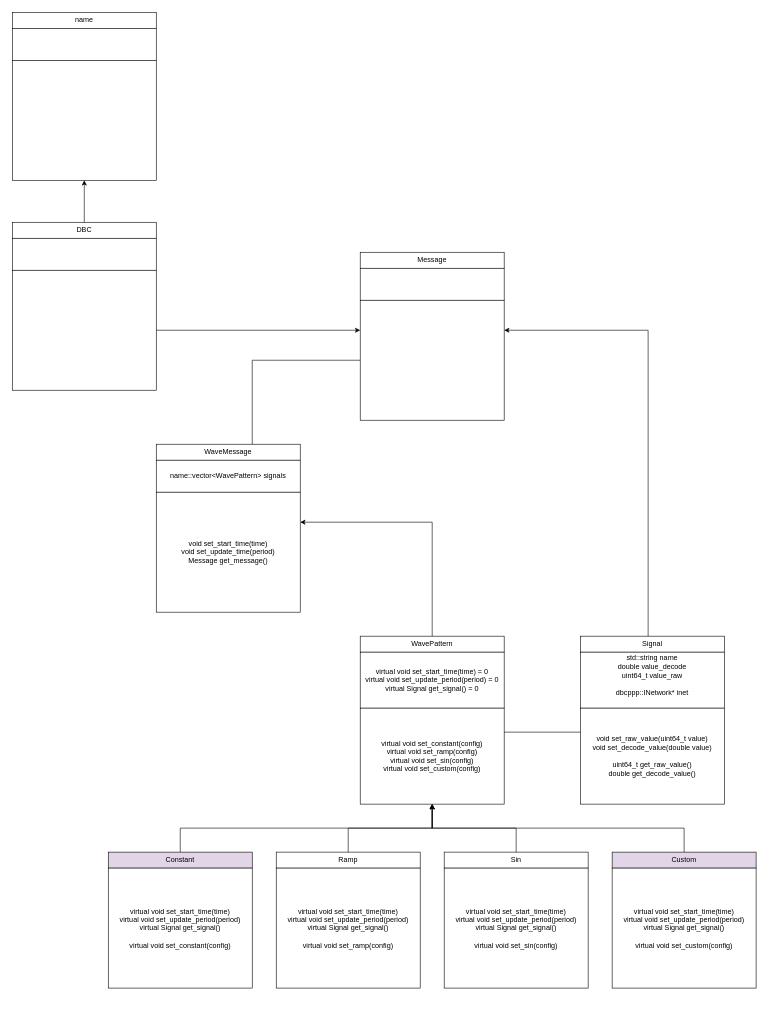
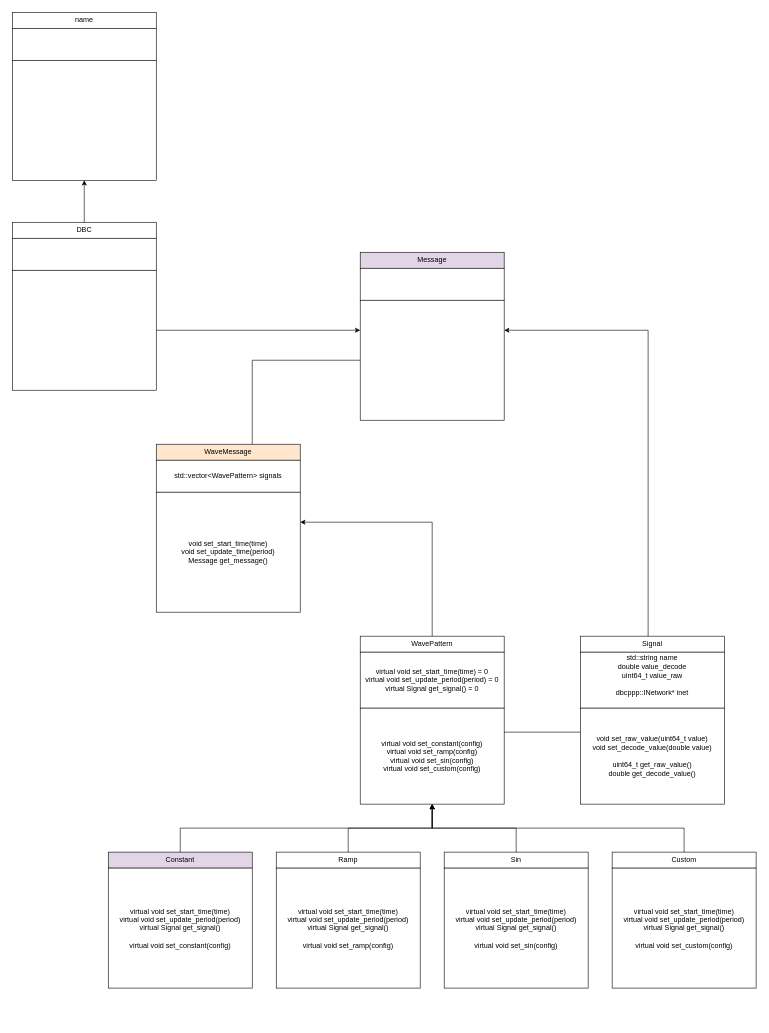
  <mxCell id="0" />
  <mxCell id="1" parent="0" />
  <mxCell id="2" value="" style="group" parent="1" vertex="1" connectable="0"><mxGeometry x="600" y="1060" width="240" height="280" as="geometry" /></mxCell>
  <mxCell id="3" value="" style="group" parent="2" vertex="1" connectable="0"><mxGeometry x="20" width="220" height="120" as="geometry" /></mxCell>
  <mxCell id="4" value="WavePattern" style="rounded=0;whiteSpace=wrap;html=1;" parent="3" vertex="1"><mxGeometry x="-20" width="240" height="26.67" as="geometry" /></mxCell>
  <mxCell id="5" value="virtual void set_start_time(time) = 0&lt;div&gt;virtual void set_update_period(period) = 0&lt;/div&gt;&lt;div&gt;virtual Signal get_signal() = 0&lt;/div&gt;" style="rounded=0;whiteSpace=wrap;html=1;" parent="3" vertex="1"><mxGeometry x="-20" y="26.67" width="240" height="93.33" as="geometry" /></mxCell>
  <mxCell id="6" value="virtual void set_constant(config)&lt;div&gt;virtual void set_ramp(config)&lt;/div&gt;&lt;div&gt;virtual void set_sin(config)&lt;/div&gt;&lt;div&gt;virtual void set_custom(config)&lt;/div&gt;" style="rounded=0;whiteSpace=wrap;html=1;" parent="2" vertex="1"><mxGeometry y="120" width="240" height="160" as="geometry" /></mxCell>
  <mxCell id="7" value="" style="group" parent="1" vertex="1" connectable="0"><mxGeometry x="180" y="1420" width="240" height="280" as="geometry" /></mxCell>
  <mxCell id="8" value="" style="group" parent="7" vertex="1" connectable="0"><mxGeometry x="20" width="220" height="226.67" as="geometry" /></mxCell>
  <mxCell id="9" value="Constant" style="rounded=0;whiteSpace=wrap;html=1;fillColor=#e1d5e7;" parent="8" vertex="1"><mxGeometry x="-20" width="240" height="26.67" as="geometry" /></mxCell>
  <mxCell id="10" value="&lt;div&gt;virtual void set_start_time(time)&lt;div&gt;virtual void set_update_period(period)&lt;/div&gt;&lt;/div&gt;&lt;div&gt;virtual Signal get_signal()&lt;br&gt;&lt;/div&gt;&lt;div&gt;&lt;br&gt;&lt;/div&gt;virtual void set_constant(config)" style="rounded=0;whiteSpace=wrap;html=1;" parent="8" vertex="1"><mxGeometry x="-20" y="26.67" width="240" height="200" as="geometry" /></mxCell>
  <mxCell id="11" value="" style="group" parent="1" vertex="1" connectable="0"><mxGeometry x="460" y="1420" width="240" height="280" as="geometry" /></mxCell>
  <mxCell id="12" value="" style="group" parent="11" vertex="1" connectable="0"><mxGeometry x="20" width="220" height="226.67" as="geometry" /></mxCell>
  <mxCell id="13" value="Ramp" style="rounded=0;whiteSpace=wrap;html=1;" parent="12" vertex="1"><mxGeometry x="-20" width="240" height="26.67" as="geometry" /></mxCell>
  <mxCell id="14" value="&lt;div&gt;virtual void set_start_time(time)&lt;div&gt;virtual void set_update_period(period)&lt;/div&gt;&lt;/div&gt;&lt;div&gt;virtual Signal get_signal()&lt;br&gt;&lt;/div&gt;&lt;div&gt;&lt;br&gt;&lt;/div&gt;&lt;div&gt;virtual void set_ramp(config)&lt;/div&gt;" style="rounded=0;whiteSpace=wrap;html=1;" parent="12" vertex="1"><mxGeometry x="-20" y="26.67" width="240" height="200" as="geometry" /></mxCell>
  <mxCell id="15" value="" style="group" parent="1" vertex="1" connectable="0"><mxGeometry x="740" y="1420" width="240" height="280" as="geometry" /></mxCell>
  <mxCell id="16" value="" style="group" parent="15" vertex="1" connectable="0"><mxGeometry x="20" width="220" height="226.67" as="geometry" /></mxCell>
  <mxCell id="17" value="Sin" style="rounded=0;whiteSpace=wrap;html=1;" parent="16" vertex="1"><mxGeometry x="-20" width="240" height="26.67" as="geometry" /></mxCell>
  <mxCell id="18" value="&lt;div&gt;virtual void set_start_time(time)&lt;div&gt;virtual void set_update_period(period)&lt;/div&gt;&lt;/div&gt;&lt;div&gt;virtual Signal get_signal()&lt;br&gt;&lt;/div&gt;&lt;div&gt;&lt;br&gt;&lt;/div&gt;&lt;div&gt;virtual void set_sin(config)&lt;/div&gt;" style="rounded=0;whiteSpace=wrap;html=1;" parent="16" vertex="1"><mxGeometry x="-20" y="26.67" width="240" height="200" as="geometry" /></mxCell>
  <mxCell id="19" value="" style="group" parent="1" vertex="1" connectable="0"><mxGeometry x="1020" y="1420" width="240" height="280" as="geometry" /></mxCell>
  <mxCell id="20" value="" style="group" parent="19" vertex="1" connectable="0"><mxGeometry x="20" width="220" height="226.67" as="geometry" /></mxCell>
- <mxCell id="21" value="Custom" style="rounded=0;whiteSpace=wrap;html=1;fillColor=#e1d5e7;" parent="20" vertex="1"><mxGeometry x="-20" width="240" height="26.67" as="geometry" /></mxCell>
+ <mxCell id="21" value="Custom" style="rounded=0;whiteSpace=wrap;html=1;" parent="20" vertex="1"><mxGeometry x="-20" width="240" height="26.67" as="geometry" /></mxCell>
  <mxCell id="22" value="&lt;div&gt;virtual void set_start_time(time)&lt;div&gt;virtual void set_update_period(period)&lt;/div&gt;&lt;/div&gt;&lt;div&gt;virtual Signal get_signal()&lt;br&gt;&lt;/div&gt;&lt;div&gt;&lt;br&gt;&lt;/div&gt;&lt;div&gt;virtual void set_custom(config)&lt;/div&gt;" style="rounded=0;whiteSpace=wrap;html=1;" parent="20" vertex="1"><mxGeometry x="-20" y="26.67" width="240" height="200" as="geometry" /></mxCell>
  <mxCell id="23" value="" style="group" parent="1" vertex="1" connectable="0"><mxGeometry x="260" y="740" width="240" height="280" as="geometry" /></mxCell>
  <mxCell id="24" value="" style="group" parent="23" vertex="1" connectable="0"><mxGeometry x="20" width="220" height="80" as="geometry" /></mxCell>
- <mxCell id="25" value="WaveMessage" style="rounded=0;whiteSpace=wrap;html=1;" parent="24" vertex="1"><mxGeometry x="-20" width="240" height="26.67" as="geometry" /></mxCell>
- <mxCell id="26" value="name::vector&amp;lt;WavePattern&amp;gt; signals" style="rounded=0;whiteSpace=wrap;html=1;" parent="24" vertex="1"><mxGeometry x="-20" y="26.67" width="240" height="53.33" as="geometry" /></mxCell>
+ <mxCell id="25" value="WaveMessage" style="rounded=0;whiteSpace=wrap;html=1;fillColor=#ffe6cc;" parent="24" vertex="1"><mxGeometry x="-20" width="240" height="26.67" as="geometry" /></mxCell>
+ <mxCell id="26" value="std::vector&amp;lt;WavePattern&amp;gt; signals" style="rounded=0;whiteSpace=wrap;html=1;" parent="24" vertex="1"><mxGeometry x="-20" y="26.67" width="240" height="53.33" as="geometry" /></mxCell>
  <mxCell id="27" value="&lt;div&gt;void set_start_time(time)&lt;/div&gt;&lt;div&gt;void set_update_time(period)&lt;/div&gt;Message get_message()" style="rounded=0;whiteSpace=wrap;html=1;" parent="23" vertex="1"><mxGeometry y="80" width="240" height="200" as="geometry" /></mxCell>
  <mxCell id="28" value="" style="group" parent="1" vertex="1" connectable="0"><mxGeometry x="967" y="1060" width="240" height="280" as="geometry" /></mxCell>
  <mxCell id="29" value="" style="group" parent="28" vertex="1" connectable="0"><mxGeometry x="20" width="220" height="120" as="geometry" /></mxCell>
  <mxCell id="30" value="Signal" style="rounded=0;whiteSpace=wrap;html=1;" parent="29" vertex="1"><mxGeometry x="-20" width="240" height="26.67" as="geometry" /></mxCell>
  <mxCell id="31" value="std::string name&lt;div&gt;double value_decode&lt;/div&gt;&lt;div&gt;uint64_t value_raw&lt;/div&gt;&lt;div&gt;&lt;br&gt;&lt;/div&gt;&lt;div&gt;dbcppp::INetwork* inet&lt;/div&gt;&lt;div&gt;&lt;br&gt;&lt;/div&gt;" style="rounded=0;whiteSpace=wrap;html=1;" parent="29" vertex="1"><mxGeometry x="-20" y="26.67" width="240" height="93.33" as="geometry" /></mxCell>
  <mxCell id="32" value="void set_raw_value(uint64_t value)&lt;div&gt;void set_decode_value(double value)&lt;/div&gt;&lt;div&gt;&lt;br&gt;&lt;/div&gt;&lt;div&gt;uint64_t get_raw_value()&lt;/div&gt;&lt;div&gt;double get_decode_value()&lt;/div&gt;" style="rounded=0;whiteSpace=wrap;html=1;" parent="28" vertex="1"><mxGeometry y="120" width="240" height="160" as="geometry" /></mxCell>
  <mxCell id="33" value="" style="group" parent="1" vertex="1" connectable="0"><mxGeometry x="600" y="420" width="240" height="280" as="geometry" /></mxCell>
  <mxCell id="34" value="" style="group" parent="33" vertex="1" connectable="0"><mxGeometry x="20" width="220" height="80" as="geometry" /></mxCell>
- <mxCell id="35" value="Message" style="rounded=0;whiteSpace=wrap;html=1;" parent="34" vertex="1"><mxGeometry x="-20" width="240" height="26.67" as="geometry" /></mxCell>
+ <mxCell id="35" value="Message" style="rounded=0;whiteSpace=wrap;html=1;fillColor=#e1d5e7;" parent="34" vertex="1"><mxGeometry x="-20" width="240" height="26.67" as="geometry" /></mxCell>
  <mxCell id="36" value="" style="rounded=0;whiteSpace=wrap;html=1;" parent="34" vertex="1"><mxGeometry x="-20" y="26.67" width="240" height="53.33" as="geometry" /></mxCell>
  <mxCell id="37" value="" style="rounded=0;whiteSpace=wrap;html=1;" parent="33" vertex="1"><mxGeometry y="80" width="240" height="200" as="geometry" /></mxCell>
  <mxCell id="38" style="edgeStyle=orthogonalEdgeStyle;rounded=0;orthogonalLoop=1;jettySize=auto;html=1;entryX=1;entryY=0.25;entryDx=0;entryDy=0;" parent="1" source="30" target="37" edge="1"><mxGeometry relative="1" as="geometry"><Array as="points"><mxPoint x="1080" y="550" /></Array></mxGeometry></mxCell>
  <mxCell id="39" style="edgeStyle=orthogonalEdgeStyle;rounded=0;orthogonalLoop=1;jettySize=auto;html=1;entryX=1;entryY=0.25;entryDx=0;entryDy=0;" parent="1" source="4" target="27" edge="1"><mxGeometry relative="1" as="geometry"><Array as="points"><mxPoint x="720" y="870" /></Array></mxGeometry></mxCell>
  <mxCell id="40" value="" style="endArrow=none;html=1;rounded=0;entryX=0;entryY=0.25;entryDx=0;entryDy=0;" parent="1" target="32" edge="1"><mxGeometry width="50" height="50" relative="1" as="geometry"><mxPoint x="840" y="1220" as="sourcePoint" /><mxPoint x="890" y="1170" as="targetPoint" /></mxGeometry></mxCell>
  <mxCell id="41" value="" style="endArrow=none;html=1;rounded=0;entryX=0;entryY=0.5;entryDx=0;entryDy=0;" parent="1" target="37" edge="1"><mxGeometry width="50" height="50" relative="1" as="geometry"><mxPoint x="420" y="740" as="sourcePoint" /><mxPoint x="470" y="690" as="targetPoint" /><Array as="points"><mxPoint x="420" y="600" /></Array></mxGeometry></mxCell>
  <mxCell id="42" value="" style="endArrow=classic;html=1;rounded=0;entryX=0.5;entryY=1;entryDx=0;entryDy=0;" parent="1" target="6" edge="1"><mxGeometry width="50" height="50" relative="1" as="geometry"><mxPoint x="300" y="1420" as="sourcePoint" /><mxPoint x="350" y="1370" as="targetPoint" /><Array as="points"><mxPoint x="300" y="1380" /><mxPoint x="720" y="1380" /></Array></mxGeometry></mxCell>
  <mxCell id="43" style="edgeStyle=orthogonalEdgeStyle;rounded=0;orthogonalLoop=1;jettySize=auto;html=1;entryX=0.5;entryY=1;entryDx=0;entryDy=0;" parent="1" source="13" target="6" edge="1"><mxGeometry relative="1" as="geometry" /></mxCell>
  <mxCell id="44" style="edgeStyle=orthogonalEdgeStyle;rounded=0;orthogonalLoop=1;jettySize=auto;html=1;entryX=0.5;entryY=1;entryDx=0;entryDy=0;" parent="1" source="17" target="6" edge="1"><mxGeometry relative="1" as="geometry" /></mxCell>
  <mxCell id="45" style="edgeStyle=orthogonalEdgeStyle;rounded=0;orthogonalLoop=1;jettySize=auto;html=1;entryX=0.5;entryY=1;entryDx=0;entryDy=0;" parent="1" source="21" target="6" edge="1"><mxGeometry relative="1" as="geometry"><Array as="points"><mxPoint x="1140" y="1380" /><mxPoint x="720" y="1380" /></Array></mxGeometry></mxCell>
  <mxCell id="46" value="" style="group" vertex="1" connectable="0" parent="1"><mxGeometry x="20" y="370" width="240" height="280" as="geometry" /></mxCell>
  <mxCell id="47" value="" style="group" vertex="1" connectable="0" parent="46"><mxGeometry x="20" width="220" height="80" as="geometry" /></mxCell>
  <mxCell id="48" value="DBC" style="rounded=0;whiteSpace=wrap;html=1;" vertex="1" parent="47"><mxGeometry x="-20" width="240" height="26.67" as="geometry" /></mxCell>
  <mxCell id="49" value="" style="rounded=0;whiteSpace=wrap;html=1;" vertex="1" parent="47"><mxGeometry x="-20" y="26.67" width="240" height="53.33" as="geometry" /></mxCell>
  <mxCell id="50" value="" style="rounded=0;whiteSpace=wrap;html=1;" vertex="1" parent="46"><mxGeometry y="80" width="240" height="200" as="geometry" /></mxCell>
  <mxCell id="51" value="" style="group" vertex="1" connectable="0" parent="1"><mxGeometry x="20" y="20" width="240" height="280" as="geometry" /></mxCell>
  <mxCell id="52" value="" style="group" vertex="1" connectable="0" parent="51"><mxGeometry x="20" width="220" height="80" as="geometry" /></mxCell>
  <mxCell id="53" value="name" style="rounded=0;whiteSpace=wrap;html=1;" vertex="1" parent="52"><mxGeometry x="-20" width="240" height="26.67" as="geometry" /></mxCell>
  <mxCell id="54" value="" style="rounded=0;whiteSpace=wrap;html=1;" vertex="1" parent="52"><mxGeometry x="-20" y="26.67" width="240" height="53.33" as="geometry" /></mxCell>
  <mxCell id="55" value="" style="rounded=0;whiteSpace=wrap;html=1;" vertex="1" parent="51"><mxGeometry y="80" width="240" height="200" as="geometry" /></mxCell>
  <mxCell id="56" style="edgeStyle=orthogonalEdgeStyle;rounded=0;orthogonalLoop=1;jettySize=auto;html=1;entryX=0.5;entryY=1;entryDx=0;entryDy=0;" edge="1" parent="1" source="48" target="55"><mxGeometry relative="1" as="geometry" /></mxCell>
  <mxCell id="57" style="edgeStyle=orthogonalEdgeStyle;rounded=0;orthogonalLoop=1;jettySize=auto;html=1;entryX=0;entryY=0.25;entryDx=0;entryDy=0;" edge="1" parent="1" source="50" target="37"><mxGeometry relative="1" as="geometry" /></mxCell>
